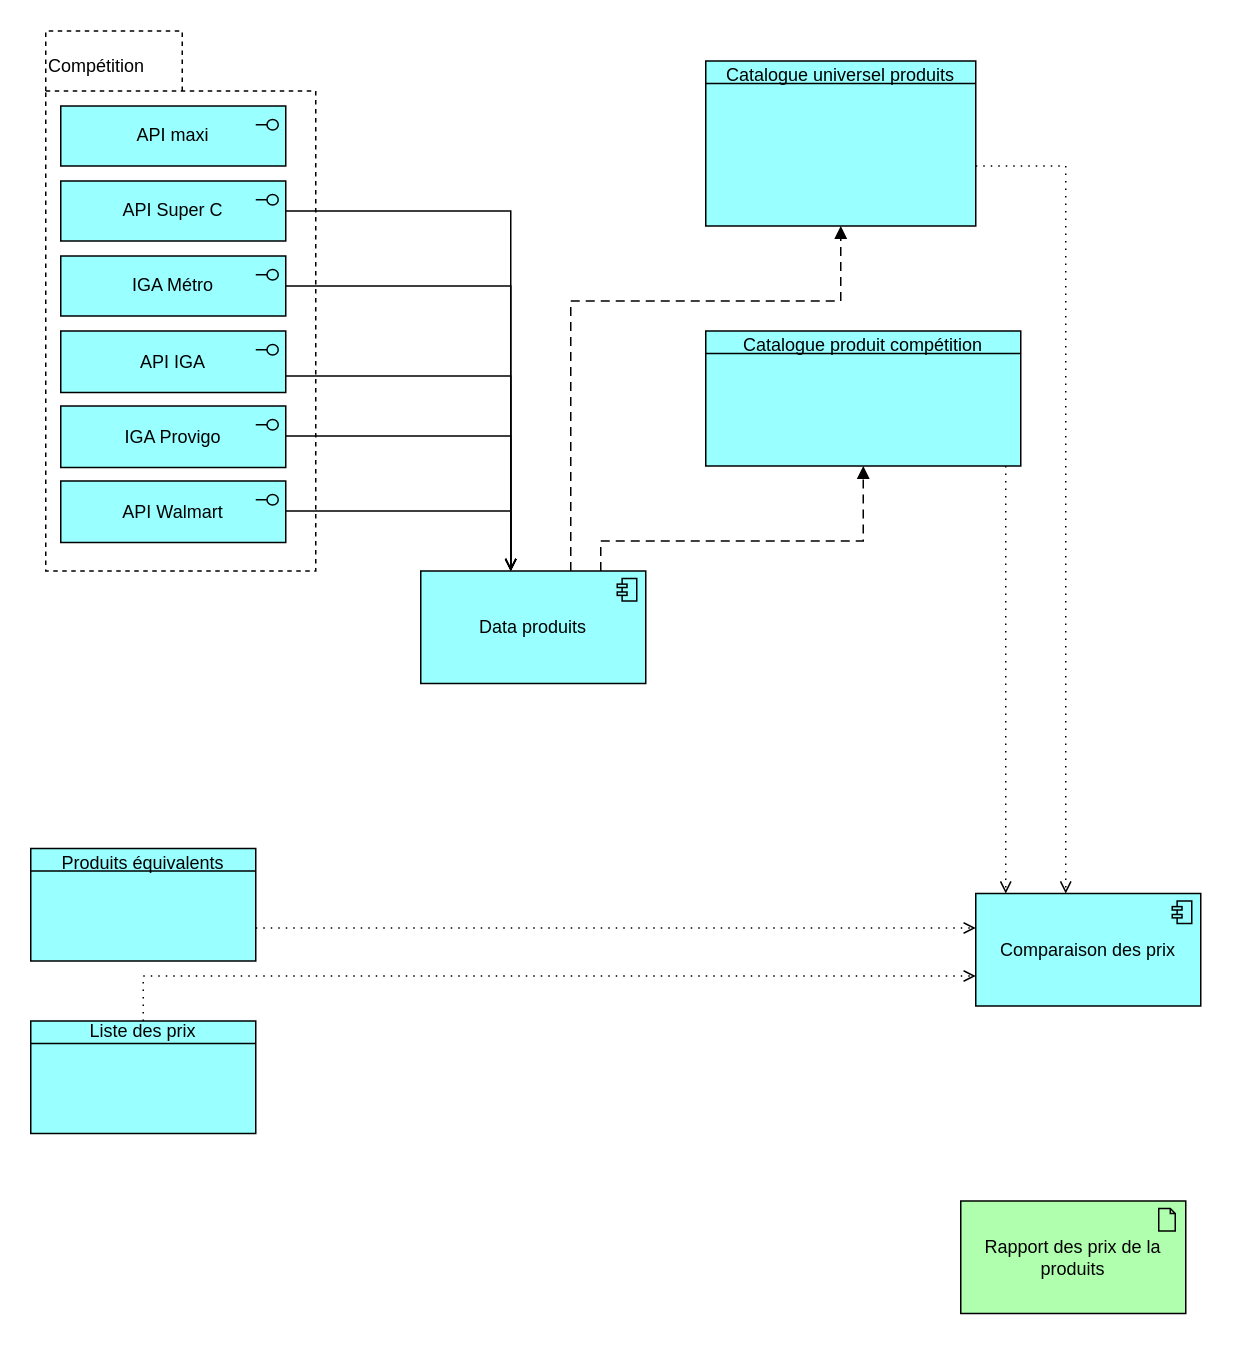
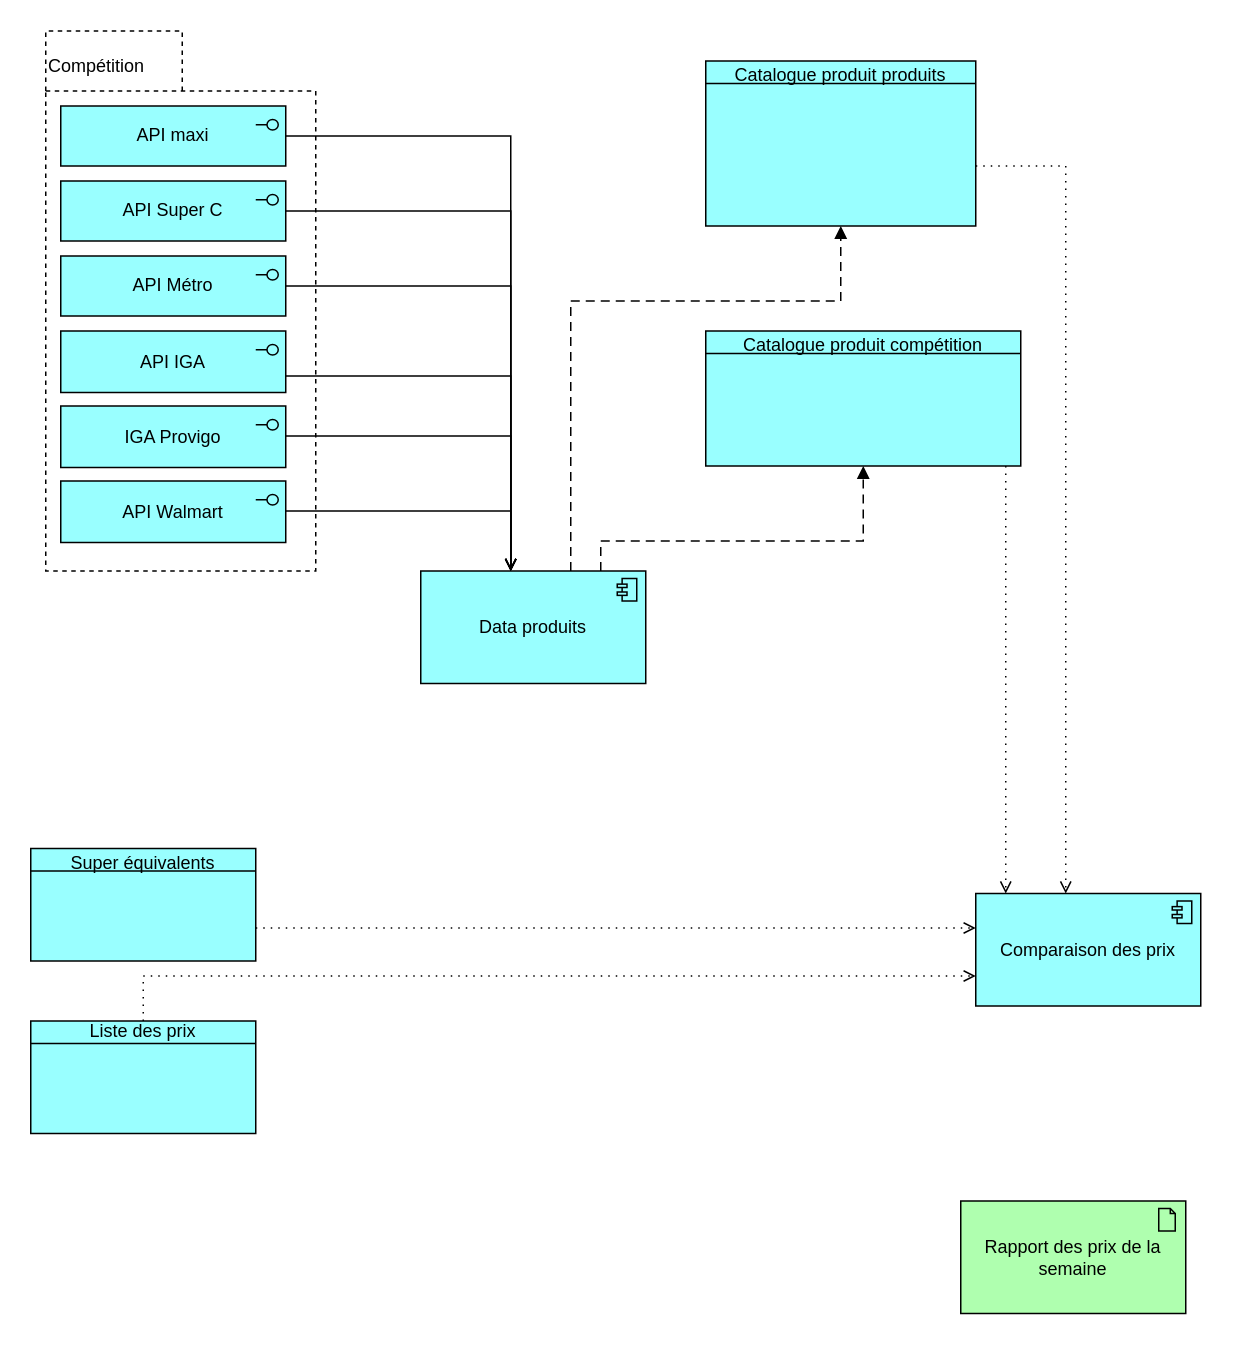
  <mxCell id="0" />
  <mxCell id="1" parent="0" />
  <mxCell id="2" value="Compétition" style="shape=folder;spacingTop=10;tabWidth=91;tabHeight=40;tabPosition=left;html=1;dashed=1;align=left;verticalAlign=top;" vertex="1" parent="1"><mxGeometry x="30" y="20" width="180" height="360" as="geometry" /></mxCell>
  <mxCell id="3" value="API maxi" style="html=1;outlineConnect=0;whiteSpace=wrap;fillColor=#99ffff;shape=mxgraph.archimate3.application;appType=interface;archiType=square;" vertex="1" parent="1"><mxGeometry x="40" y="70" width="150" height="40" as="geometry" /></mxCell>
  <mxCell id="4" value="API Super C" style="html=1;outlineConnect=0;whiteSpace=wrap;fillColor=#99ffff;shape=mxgraph.archimate3.application;appType=interface;archiType=square;" vertex="1" parent="1"><mxGeometry x="40" y="120" width="150" height="40" as="geometry" /></mxCell>
- <mxCell id="5" value="IGA Métro" style="html=1;outlineConnect=0;whiteSpace=wrap;fillColor=#99ffff;shape=mxgraph.archimate3.application;appType=interface;archiType=square;" vertex="1" parent="1"><mxGeometry x="40" y="170" width="150" height="40" as="geometry" /></mxCell>
+ <mxCell id="5" value="API Métro" style="html=1;outlineConnect=0;whiteSpace=wrap;fillColor=#99ffff;shape=mxgraph.archimate3.application;appType=interface;archiType=square;" vertex="1" parent="1"><mxGeometry x="40" y="170" width="150" height="40" as="geometry" /></mxCell>
  <mxCell id="6" value="API IGA" style="html=1;outlineConnect=0;whiteSpace=wrap;fillColor=#99ffff;shape=mxgraph.archimate3.application;appType=interface;archiType=square;" vertex="1" parent="1"><mxGeometry x="40" y="220" width="150" height="41" as="geometry" /></mxCell>
  <mxCell id="7" value="IGA Provigo" style="html=1;outlineConnect=0;whiteSpace=wrap;fillColor=#99ffff;shape=mxgraph.archimate3.application;appType=interface;archiType=square;" vertex="1" parent="1"><mxGeometry x="40" y="270" width="150" height="41" as="geometry" /></mxCell>
  <mxCell id="8" value="API Walmart" style="html=1;outlineConnect=0;whiteSpace=wrap;fillColor=#99ffff;shape=mxgraph.archimate3.application;appType=interface;archiType=square;" vertex="1" parent="1"><mxGeometry x="40" y="320" width="150" height="41" as="geometry" /></mxCell>
  <mxCell id="9" value="Data produits" style="html=1;outlineConnect=0;whiteSpace=wrap;fillColor=#99ffff;shape=mxgraph.archimate3.application;appType=comp;archiType=square;" vertex="1" parent="1"><mxGeometry x="280" y="380" width="150" height="75" as="geometry" /></mxCell>
+ <mxCell id="10" value="" style="edgeStyle=elbowEdgeStyle;html=1;endArrow=open;elbow=vertical;endFill=1;rounded=0;" edge="1" parent="1" source="3" target="9"><mxGeometry width="160" relative="1" as="geometry"><mxPoint x="110" y="250" as="sourcePoint" /><mxPoint x="270" y="250" as="targetPoint" /><Array as="points"><mxPoint x="340" y="90" /></Array></mxGeometry></mxCell>
  <mxCell id="11" value="" style="edgeStyle=elbowEdgeStyle;html=1;endArrow=open;elbow=vertical;endFill=1;rounded=0;" edge="1" parent="1" source="4" target="9"><mxGeometry width="160" relative="1" as="geometry"><mxPoint x="260" y="150" as="sourcePoint" /><mxPoint x="270" y="250" as="targetPoint" /><Array as="points"><mxPoint x="340" y="140" /></Array></mxGeometry></mxCell>
  <mxCell id="12" value="" style="edgeStyle=elbowEdgeStyle;html=1;endArrow=open;elbow=vertical;endFill=1;rounded=0;" edge="1" parent="1" source="5" target="9"><mxGeometry width="160" relative="1" as="geometry"><mxPoint x="110" y="250" as="sourcePoint" /><mxPoint x="270" y="250" as="targetPoint" /><Array as="points"><mxPoint x="340" y="190" /><mxPoint x="320" y="230" /></Array></mxGeometry></mxCell>
  <mxCell id="13" value="" style="edgeStyle=elbowEdgeStyle;html=1;endArrow=open;elbow=vertical;endFill=1;rounded=0;" edge="1" parent="1" source="8" target="9"><mxGeometry width="160" relative="1" as="geometry"><mxPoint x="160" y="240" as="sourcePoint" /><mxPoint x="320" y="240" as="targetPoint" /><Array as="points"><mxPoint x="340" y="340" /><mxPoint x="330" y="350" /></Array></mxGeometry></mxCell>
  <mxCell id="14" value="" style="edgeStyle=elbowEdgeStyle;html=1;endArrow=open;elbow=vertical;endFill=1;rounded=0;" edge="1" parent="1" source="7" target="9"><mxGeometry width="160" relative="1" as="geometry"><mxPoint x="290" y="280" as="sourcePoint" /><mxPoint x="320" y="240" as="targetPoint" /><Array as="points"><mxPoint x="340" y="290" /></Array></mxGeometry></mxCell>
  <mxCell id="15" value="" style="edgeStyle=elbowEdgeStyle;html=1;endArrow=open;elbow=vertical;endFill=1;rounded=0;" edge="1" parent="1" source="6" target="9"><mxGeometry width="160" relative="1" as="geometry"><mxPoint x="230" y="250" as="sourcePoint" /><mxPoint x="350" y="210" as="targetPoint" /><Array as="points"><mxPoint x="340" y="250" /></Array></mxGeometry></mxCell>
- <mxCell id="16" value="&lt;table style=&quot;font-size:1em;width:100%;height:100%;&quot; cellspacing=&quot;0&quot; cellpadding=&quot;0&quot;&gt;&lt;tbody&gt;&lt;tr style=&quot;height:20px;&quot;&gt;&lt;td align=&quot;center&quot;&gt;Catalogue universel produits&lt;br&gt;&lt;/td&gt;&lt;/tr&gt;&lt;tr&gt;&lt;td style=&quot;padding:4px;&quot; valign=&quot;top&quot; align=&quot;left&quot;&gt;&lt;/td&gt;&lt;/tr&gt;&lt;/tbody&gt;&lt;/table&gt;" style="html=1;outlineConnect=0;whiteSpace=wrap;fillColor=#99ffff;shape=mxgraph.archimate3.businessObject;overflow=fill" vertex="1" parent="1"><mxGeometry x="470" y="40" width="180" height="110" as="geometry" /></mxCell>
+ <mxCell id="16" value="&lt;table style=&quot;font-size:1em;width:100%;height:100%;&quot; cellspacing=&quot;0&quot; cellpadding=&quot;0&quot;&gt;&lt;tbody&gt;&lt;tr style=&quot;height:20px;&quot;&gt;&lt;td align=&quot;center&quot;&gt;Catalogue produit produits&lt;br&gt;&lt;/td&gt;&lt;/tr&gt;&lt;tr&gt;&lt;td style=&quot;padding:4px;&quot; valign=&quot;top&quot; align=&quot;left&quot;&gt;&lt;/td&gt;&lt;/tr&gt;&lt;/tbody&gt;&lt;/table&gt;" style="html=1;outlineConnect=0;whiteSpace=wrap;fillColor=#99ffff;shape=mxgraph.archimate3.businessObject;overflow=fill" vertex="1" parent="1"><mxGeometry x="470" y="40" width="180" height="110" as="geometry" /></mxCell>
  <mxCell id="17" value="&lt;table style=&quot;font-size:1em;width:100%;height:100%;&quot; cellspacing=&quot;0&quot; cellpadding=&quot;0&quot;&gt;&lt;tbody&gt;&lt;tr style=&quot;height:20px;&quot;&gt;&lt;td align=&quot;center&quot;&gt;Catalogue produit compétition&lt;br&gt;&lt;/td&gt;&lt;/tr&gt;&lt;tr&gt;&lt;td style=&quot;padding:4px;&quot; valign=&quot;top&quot; align=&quot;left&quot;&gt;&lt;/td&gt;&lt;/tr&gt;&lt;/tbody&gt;&lt;/table&gt;" style="html=1;outlineConnect=0;whiteSpace=wrap;fillColor=#99ffff;shape=mxgraph.archimate3.businessObject;overflow=fill" vertex="1" parent="1"><mxGeometry x="470" y="220" width="210" height="90" as="geometry" /></mxCell>
  <mxCell id="18" value="" style="edgeStyle=elbowEdgeStyle;html=1;endArrow=block;dashed=1;elbow=vertical;endFill=1;dashPattern=6 4;rounded=0;" edge="1" parent="1" source="9" target="16"><mxGeometry width="160" relative="1" as="geometry"><mxPoint x="300" y="250" as="sourcePoint" /><mxPoint x="460" y="250" as="targetPoint" /><Array as="points"><mxPoint x="380" y="200" /><mxPoint x="430" y="100" /><mxPoint x="440" y="420" /><mxPoint x="420" y="410" /><mxPoint x="470" y="410" /><mxPoint x="450" y="180" /></Array></mxGeometry></mxCell>
  <mxCell id="19" value="" style="edgeStyle=elbowEdgeStyle;html=1;endArrow=block;dashed=1;elbow=vertical;endFill=1;dashPattern=6 4;rounded=0;" edge="1" parent="1" source="9" target="17"><mxGeometry width="160" relative="1" as="geometry"><mxPoint x="300" y="250" as="sourcePoint" /><mxPoint x="460" y="250" as="targetPoint" /><Array as="points"><mxPoint x="400" y="360" /></Array></mxGeometry></mxCell>
  <mxCell id="20" value="Comparaison des prix" style="html=1;outlineConnect=0;whiteSpace=wrap;fillColor=#99ffff;shape=mxgraph.archimate3.application;appType=comp;archiType=square;" vertex="1" parent="1"><mxGeometry x="650" y="595" width="150" height="75" as="geometry" /></mxCell>
- <mxCell id="21" value="&lt;table style=&quot;font-size:1em;width:100%;height:100%;&quot; cellspacing=&quot;0&quot; cellpadding=&quot;0&quot;&gt;&lt;tbody&gt;&lt;tr style=&quot;height:20px;&quot;&gt;&lt;td align=&quot;center&quot;&gt;Produits équivalents&lt;br&gt;&lt;/td&gt;&lt;/tr&gt;&lt;tr&gt;&lt;td style=&quot;padding:4px;&quot; valign=&quot;top&quot; align=&quot;left&quot;&gt;&lt;/td&gt;&lt;/tr&gt;&lt;/tbody&gt;&lt;/table&gt;" style="html=1;outlineConnect=0;whiteSpace=wrap;fillColor=#99ffff;shape=mxgraph.archimate3.businessObject;overflow=fill" vertex="1" parent="1"><mxGeometry x="20" y="565" width="150" height="75" as="geometry" /></mxCell>
+ <mxCell id="21" value="&lt;table style=&quot;font-size:1em;width:100%;height:100%;&quot; cellspacing=&quot;0&quot; cellpadding=&quot;0&quot;&gt;&lt;tbody&gt;&lt;tr style=&quot;height:20px;&quot;&gt;&lt;td align=&quot;center&quot;&gt;Super équivalents&lt;br&gt;&lt;/td&gt;&lt;/tr&gt;&lt;tr&gt;&lt;td style=&quot;padding:4px;&quot; valign=&quot;top&quot; align=&quot;left&quot;&gt;&lt;/td&gt;&lt;/tr&gt;&lt;/tbody&gt;&lt;/table&gt;" style="html=1;outlineConnect=0;whiteSpace=wrap;fillColor=#99ffff;shape=mxgraph.archimate3.businessObject;overflow=fill" vertex="1" parent="1"><mxGeometry x="20" y="565" width="150" height="75" as="geometry" /></mxCell>
  <mxCell id="22" value="Liste des prix" style="html=1;outlineConnect=0;whiteSpace=wrap;fillColor=#99ffff;shape=mxgraph.archimate3.businessObject;overflow=fill" vertex="1" parent="1"><mxGeometry x="20" y="680" width="150" height="75" as="geometry" /></mxCell>
  <mxCell id="23" value="" style="edgeStyle=elbowEdgeStyle;html=1;endArrow=open;elbow=vertical;endFill=0;dashed=1;dashPattern=1 4;rounded=0;" edge="1" parent="1" source="16" target="20"><mxGeometry width="160" relative="1" as="geometry"><mxPoint x="600" y="416.97" as="sourcePoint" /><mxPoint x="770" y="500" as="targetPoint" /><Array as="points"><mxPoint x="710" y="110" /></Array></mxGeometry></mxCell>
  <mxCell id="24" value="" style="edgeStyle=elbowEdgeStyle;html=1;endArrow=open;elbow=vertical;endFill=0;dashed=1;dashPattern=1 4;rounded=0;" edge="1" parent="1" source="17" target="20"><mxGeometry width="160" relative="1" as="geometry"><mxPoint x="610" y="426.97" as="sourcePoint" /><mxPoint x="770" y="426.97" as="targetPoint" /><Array as="points"><mxPoint x="670" y="410" /></Array></mxGeometry></mxCell>
  <mxCell id="25" value="" style="edgeStyle=elbowEdgeStyle;html=1;endArrow=open;elbow=vertical;endFill=0;dashed=1;dashPattern=1 4;rounded=0;" edge="1" parent="1" source="21" target="20"><mxGeometry width="160" relative="1" as="geometry"><mxPoint x="620" y="436.97" as="sourcePoint" /><mxPoint x="780" y="436.97" as="targetPoint" /></mxGeometry></mxCell>
  <mxCell id="26" value="" style="edgeStyle=elbowEdgeStyle;html=1;endArrow=open;elbow=vertical;endFill=0;dashed=1;dashPattern=1 4;rounded=0;" edge="1" parent="1" source="22" target="20"><mxGeometry width="160" relative="1" as="geometry"><mxPoint x="630" y="446.97" as="sourcePoint" /><mxPoint x="790" y="446.97" as="targetPoint" /><Array as="points"><mxPoint x="410" y="650" /></Array></mxGeometry></mxCell>
- <mxCell id="27" value="Rapport des prix de la produits" style="html=1;outlineConnect=0;whiteSpace=wrap;fillColor=#AFFFAF;shape=mxgraph.archimate3.application;appType=artifact;archiType=square;" vertex="1" parent="1"><mxGeometry x="640" y="800" width="150" height="75" as="geometry" /></mxCell>
+ <mxCell id="27" value="Rapport des prix de la semaine" style="html=1;outlineConnect=0;whiteSpace=wrap;fillColor=#AFFFAF;shape=mxgraph.archimate3.application;appType=artifact;archiType=square;" vertex="1" parent="1"><mxGeometry x="640" y="800" width="150" height="75" as="geometry" /></mxCell>
